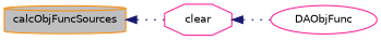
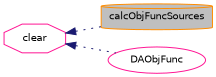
  digraph {
    rankdir=LR
    node [color=deeppink fontname=Helvetica fontsize=10]
    edge [color=midnightblue dir=back fontname=Helvetica fontsize=10 labelfontname=Helvetica labelfontsize=10 style=dotted]
    n1 [color=darkorange fillcolor=grey75 fontcolor=black height=0.2 label=calcObjFuncSources shape=cylinder style=filled width=0.4]
    n2 [height=0.2 label=clear shape=octagon width=0.4]
    n3 [height=0.2 label=DAObjFunc shape=ellipse width=0.4]
-   n1 -> n2
+   n2 -> n1
    n2 -> n3
  }
